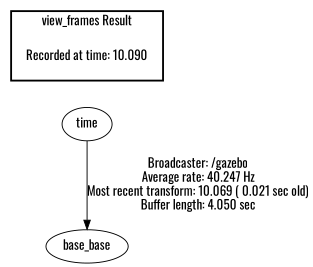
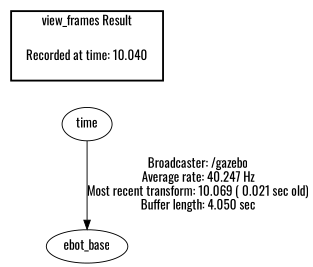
  digraph {
    fontname=Oswald
    node [fontname=Oswald]
    edge [fontname=Oswald]
-   "Recorded at time: 10.090" [shape=plaintext]
+   "Recorded at time: 10.090" [shape=plaintext label="Recorded at time: 10.040"]
    n2 [label=time]
-   ebot_base [label=base_base]
+   ebot_base
    subgraph cluster_1 {
      color=black
      label="view_frames Result"
      style=bold
      "Recorded at time: 10.090"
    }
    "Recorded at time: 10.090" -> n2 [style=invis]
    n2 -> ebot_base [label="Broadcaster: /gazebo\nAverage rate: 40.247 Hz\nMost recent transform: 10.069 ( 0.021 sec old)\nBuffer length: 4.050 sec\n"]
  }
